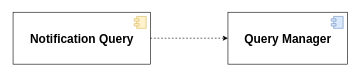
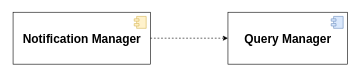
  <mxCell id="0" />
  <mxCell id="1" parent="0" />
- <mxCell id="2" value="&lt;b style=&quot;font-size: 20px&quot;&gt;Notification Query&lt;/b&gt;" style="html=1;dropTarget=0;fontSize=20;sketch=0;" parent="1" vertex="1"><mxGeometry x="20" y="20" width="230" height="87" as="geometry" /></mxCell>
+ <mxCell id="2" value="&lt;b style=&quot;font-size: 20px&quot;&gt;Notification Manager&lt;/b&gt;" style="html=1;dropTarget=0;fontSize=20;sketch=0;" parent="1" vertex="1"><mxGeometry x="20" y="20" width="230" height="87" as="geometry" /></mxCell>
  <mxCell id="3" value="" style="shape=module;jettyWidth=8;jettyHeight=4;fontSize=20;fillColor=#fff2cc;strokeColor=#d6b656;" parent="2" vertex="1"><mxGeometry x="1" width="20" height="20" relative="1" as="geometry"><mxPoint x="-27" y="7" as="offset" /></mxGeometry></mxCell>
  <mxCell id="4" value="&lt;b style=&quot;font-size: 20px&quot;&gt;Query Manager&lt;/b&gt;" style="html=1;dropTarget=0;fontSize=20;fontStyle=0;" parent="1" vertex="1"><mxGeometry x="380" y="20" width="200" height="87" as="geometry" /></mxCell>
  <mxCell id="5" value="" style="shape=module;jettyWidth=8;jettyHeight=4;fontSize=20;fillColor=#dae8fc;strokeColor=#6c8ebf;" parent="4" vertex="1"><mxGeometry x="1" width="20" height="20" relative="1" as="geometry"><mxPoint x="-27" y="7" as="offset" /></mxGeometry></mxCell>
  <mxCell id="6" value="" style="endArrow=classic;html=1;fontSize=11;exitX=1;exitY=0.5;exitDx=0;exitDy=0;entryX=0;entryY=0.5;entryDx=0;entryDy=0;dashed=1;" parent="1" source="2" target="4" edge="1"><mxGeometry width="50" height="50" relative="1" as="geometry"><mxPoint x="320" y="220" as="sourcePoint" /><mxPoint x="370" y="170" as="targetPoint" /></mxGeometry></mxCell>
